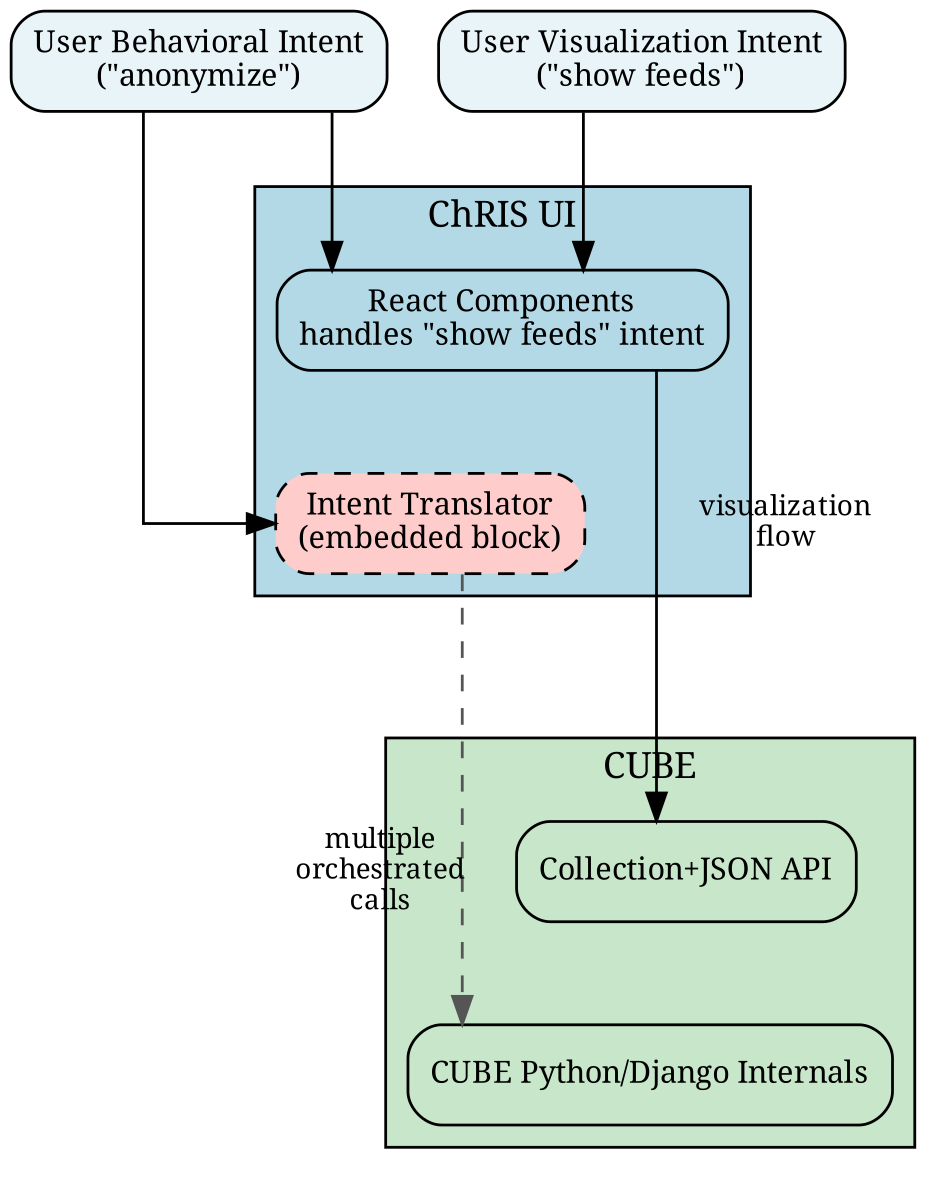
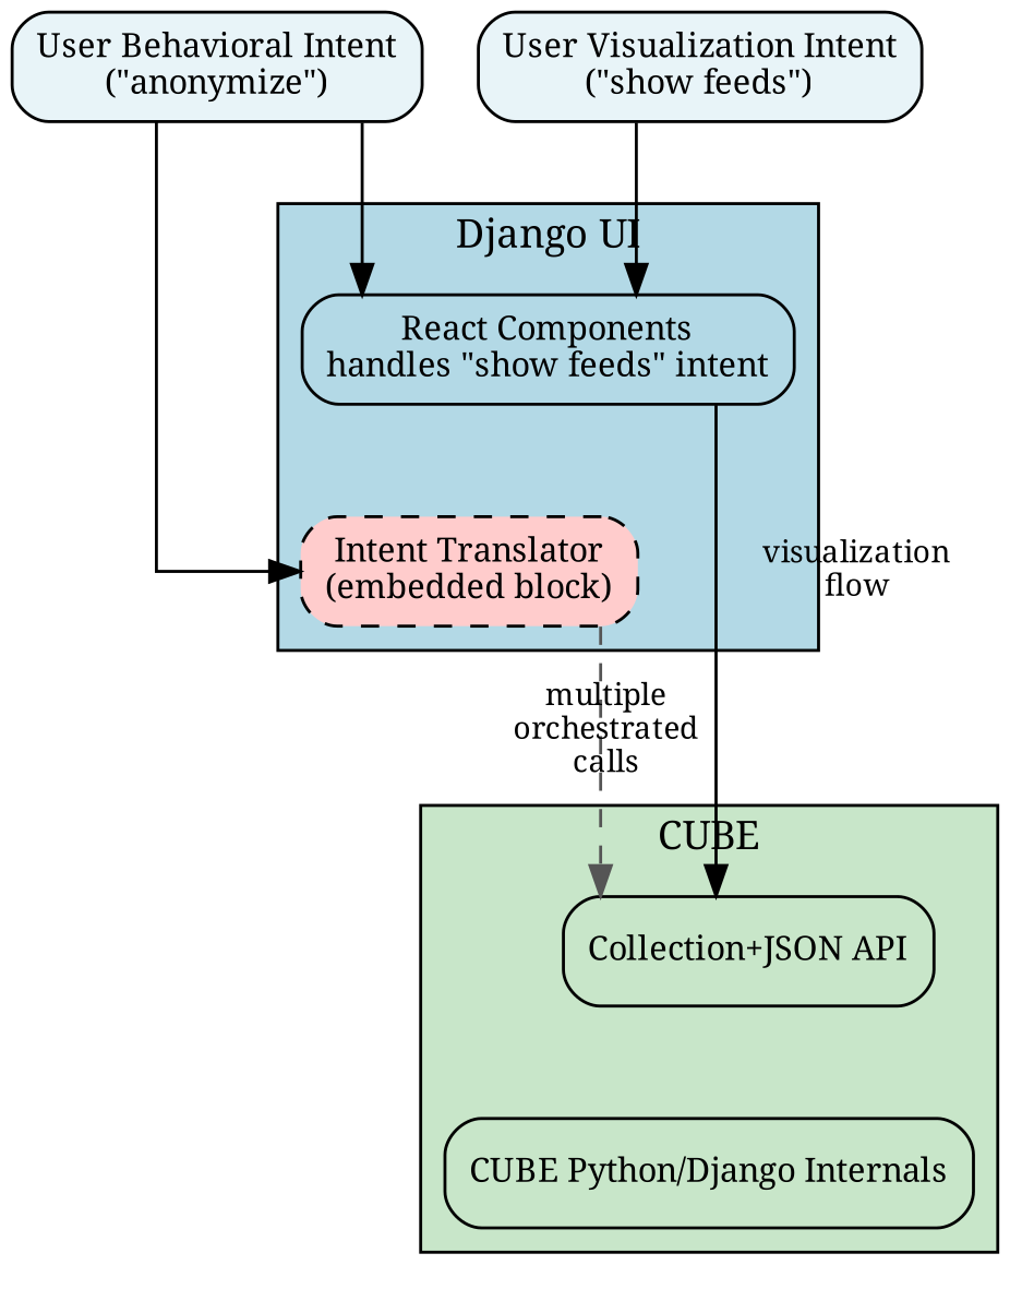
  digraph {
    fontname="Noto Serif"
    rankdir=TB
    splines=ortho
    node [fillcolor="#C8E6C9" fontname="Noto Serif" fontsize=11 shape=box style="rounded,filled"]
    edge [fontname="Noto Serif" fontsize=10]
    n1 [fillcolor="#B3D9E6" label="React Components\nhandles \"show feeds\" intent"]
    n2 [fillcolor="#FFCCCC" label="Intent Translator\n(embedded block)" style="rounded,filled,dashed"]
    n3 [label="Collection+JSON API"]
    n4 [label="CUBE Python/Django Internals"]
    n5 [fillcolor="#E8F4F8" label="User Visualization Intent\n(\"show feeds\")"]
    n6 [fillcolor="#E8F4F8" label="User Behavioral Intent\n(\"anonymize\")"]
    subgraph cluster_1 {
      fillcolor="#B3D9E6"
      fontsize=13
-     label="ChRIS UI"
+     label="Django UI"
      style=filled
      n1
      n2
    }
    subgraph cluster_2 {
      fillcolor="#C8E6C9"
      fontsize=13
      label=CUBE
      style=filled
      n3
      n4
    }
    n1 -> n2 [style=invis]
    n1 -> n3 [label="  visualization\n  flow"]
-   n2 -> n4 [color="#555555" label="      multiple\n      orchestrated\n      calls" style=dashed]
+   n2 -> n3 [color="#555555" label="      multiple\n      orchestrated\n      calls" style=dashed]
    n3 -> n4 [style=invis]
    n5 -> n1
    n6 -> n1
    n6 -> n2
  }
